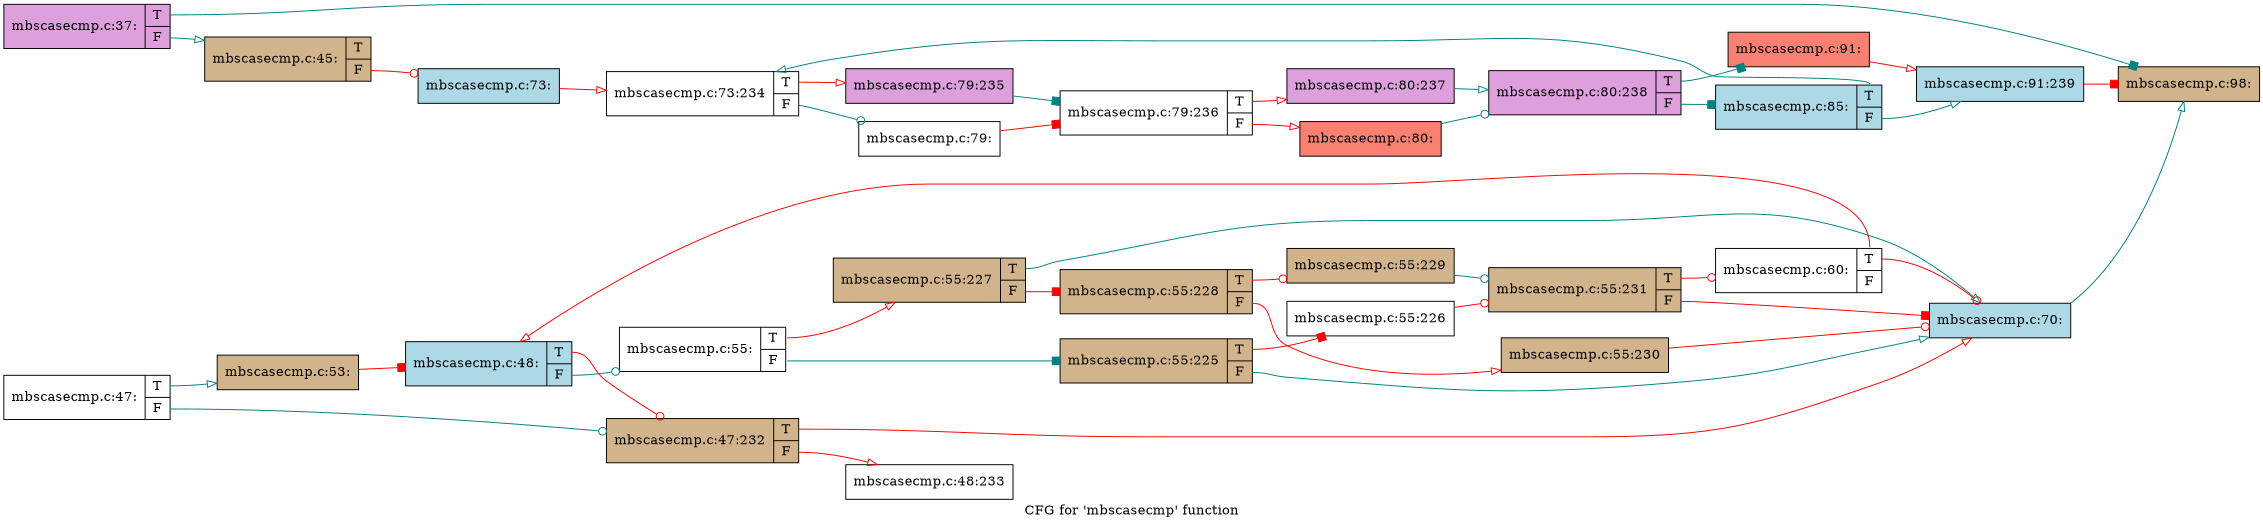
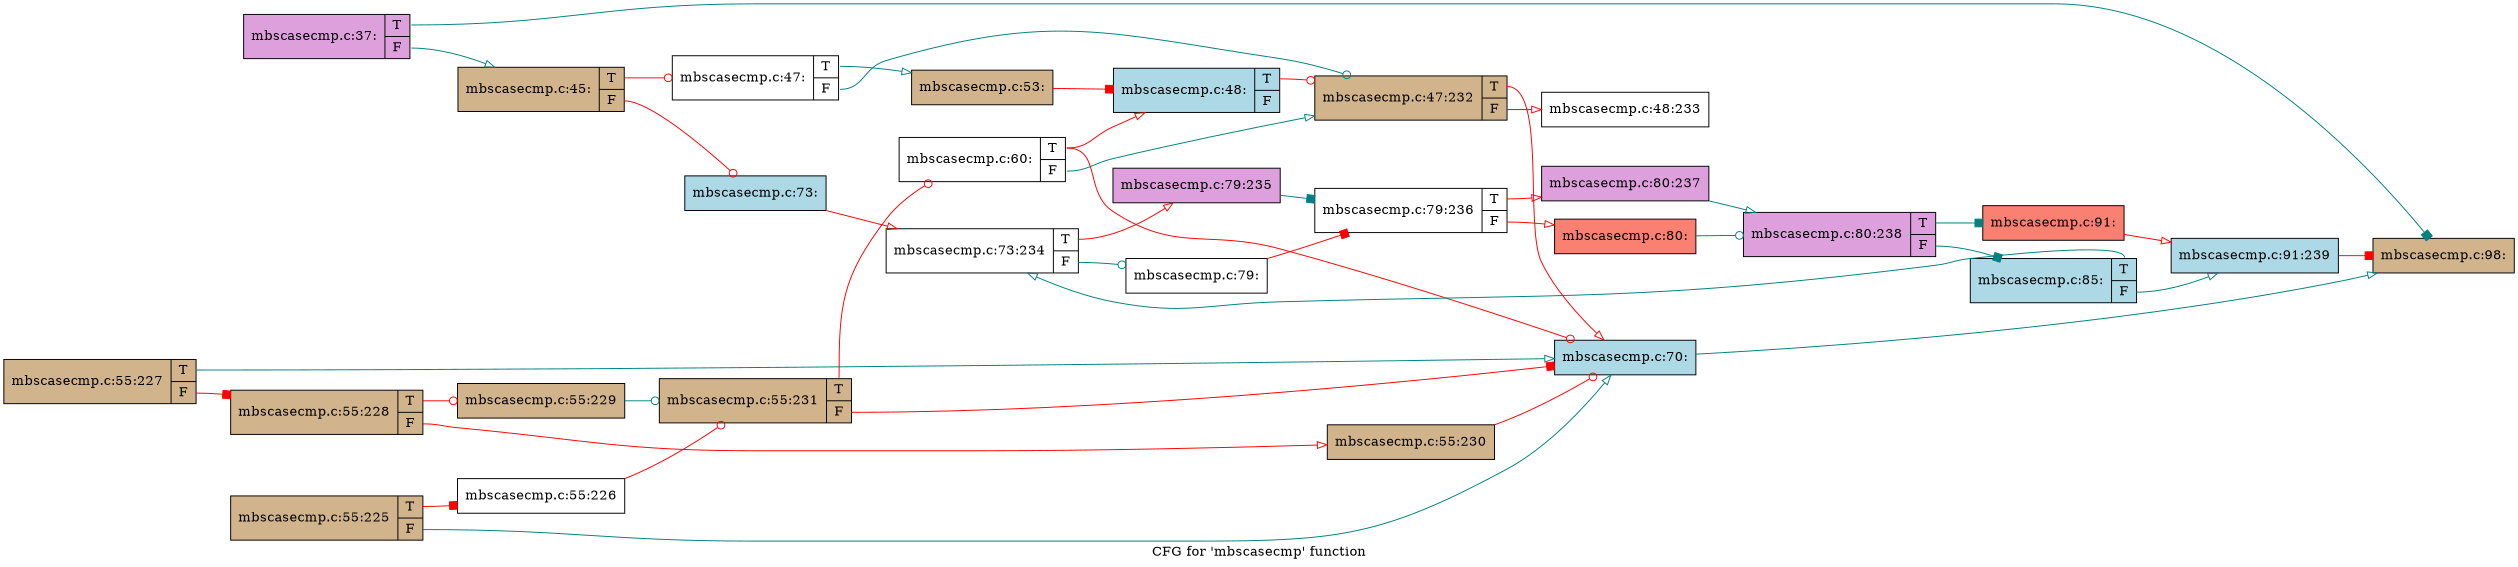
  digraph {
    label="CFG for 'mbscasecmp' function"
    rankdir=LR
    node [fillcolor=tan shape=record style=filled]
    edge [arrowhead=onormal color=red tailport=s0]
    n1 [fillcolor=plum label="{mbscasecmp.c:37:|{<s0>T|<s1>F}}"]
    n2 [label="{mbscasecmp.c:98:}"]
    n3 [label="{mbscasecmp.c:45:|{<s0>T|<s1>F}}"]
    n4 [fillcolor=white label="{mbscasecmp.c:47:|{<s0>T|<s1>F}}"]
    n5 [fillcolor=lightblue label="{mbscasecmp.c:73:}"]
    n6 [label="{mbscasecmp.c:53:}"]
    n7 [label="{mbscasecmp.c:47:232|{<s0>T|<s1>F}}"]
    n8 [fillcolor=white label="{mbscasecmp.c:73:234|{<s0>T|<s1>F}}"]
    n9 [fillcolor=lightblue label="{mbscasecmp.c:48:|{<s0>T|<s1>F}}"]
    n10 [fillcolor=lightblue label="{mbscasecmp.c:70:}"]
    n11 [fillcolor=white label="{mbscasecmp.c:48:233}"]
    n12 [fillcolor=plum label="{mbscasecmp.c:79:235}"]
    n13 [fillcolor=white label="{mbscasecmp.c:79:}"]
-   n14 [fillcolor=white label="{mbscasecmp.c:55:|{<s0>T|<s1>F}}"]
    n15 [label="{mbscasecmp.c:55:227|{<s0>T|<s1>F}}"]
    n16 [label="{mbscasecmp.c:55:225|{<s0>T|<s1>F}}"]
    n17 [label="{mbscasecmp.c:55:228|{<s0>T|<s1>F}}"]
    n18 [fillcolor=white label="{mbscasecmp.c:55:226}"]
    n19 [label="{mbscasecmp.c:55:229}"]
    n20 [label="{mbscasecmp.c:55:230}"]
    n21 [label="{mbscasecmp.c:55:231|{<s0>T|<s1>F}}"]
    n22 [fillcolor=white label="{mbscasecmp.c:60:|{<s0>T|<s1>F}}"]
    n23 [fillcolor=white label="{mbscasecmp.c:79:236|{<s0>T|<s1>F}}"]
    n24 [fillcolor=plum label="{mbscasecmp.c:80:237}"]
    n25 [fillcolor=salmon label="{mbscasecmp.c:80:}"]
    n26 [fillcolor=plum label="{mbscasecmp.c:80:238|{<s0>T|<s1>F}}"]
    n27 [fillcolor=salmon label="{mbscasecmp.c:91:}"]
    n28 [fillcolor=lightblue label="{mbscasecmp.c:85:|{<s0>T|<s1>F}}"]
    n29 [fillcolor=lightblue label="{mbscasecmp.c:91:239}"]
    n1 -> n2 [arrowhead=box color=teal]
    n1 -> n3 [color=teal tailport=s1]
+   n3 -> n4 [arrowhead=odot]
    n3 -> n5 [arrowhead=odot tailport=s1]
    n4 -> n6 [color=teal]
    n4 -> n7 [arrowhead=odot color=teal tailport=s1]
    n5 -> n8
    n6 -> n9 [arrowhead=box]
    n7 -> n10
    n7 -> n11 [tailport=s1]
    n8 -> n12
    n8 -> n13 [arrowhead=odot color=teal tailport=s1]
    n9 -> n7 [arrowhead=odot]
-   n9 -> n14 [arrowhead=odot color=teal tailport=s1]
    n10 -> n2 [color=teal]
    n12 -> n23 [arrowhead=box color=teal]
    n13 -> n23 [arrowhead=box]
-   n14 -> n15
-   n14 -> n16 [arrowhead=box color=teal tailport=s1]
    n15 -> n10 [color=teal]
    n15 -> n17 [arrowhead=box tailport=s1]
    n16 -> n10 [color=teal tailport=s1]
    n16 -> n18 [arrowhead=box]
    n17 -> n19 [arrowhead=odot]
    n17 -> n20 [tailport=s1]
    n18 -> n21 [arrowhead=odot]
    n19 -> n21 [arrowhead=odot color=teal]
    n20 -> n10 [arrowhead=odot]
    n21 -> n10 [arrowhead=box tailport=s1]
    n21 -> n22 [arrowhead=odot]
+   n22 -> n7 [color=teal tailport=s1]
    n22 -> n9
    n22 -> n10 [arrowhead=odot]
    n23 -> n24
    n23 -> n25 [tailport=s1]
    n24 -> n26 [color=teal]
    n25 -> n26 [arrowhead=odot color=teal]
    n26 -> n27 [arrowhead=box color=teal]
    n26 -> n28 [arrowhead=box color=teal tailport=s1]
    n27 -> n29
    n28 -> n8 [color=teal]
    n28 -> n29 [color=teal tailport=s1]
    n29 -> n2 [arrowhead=box]
  }
